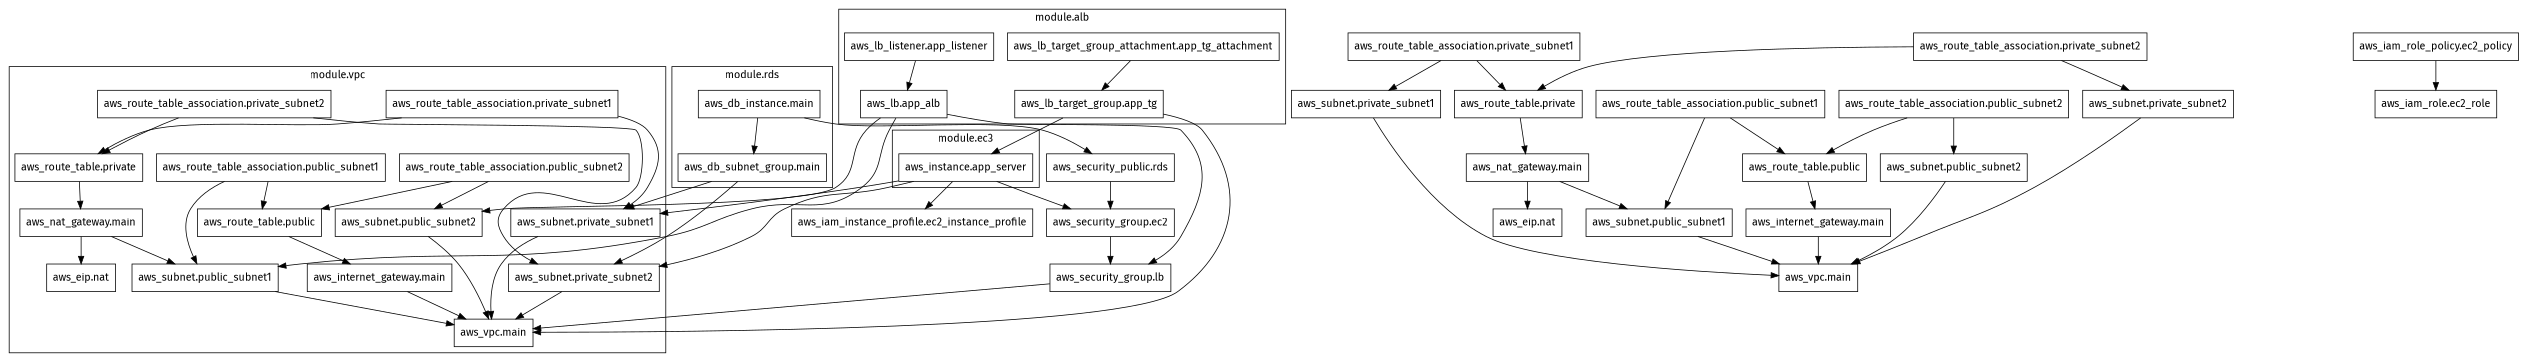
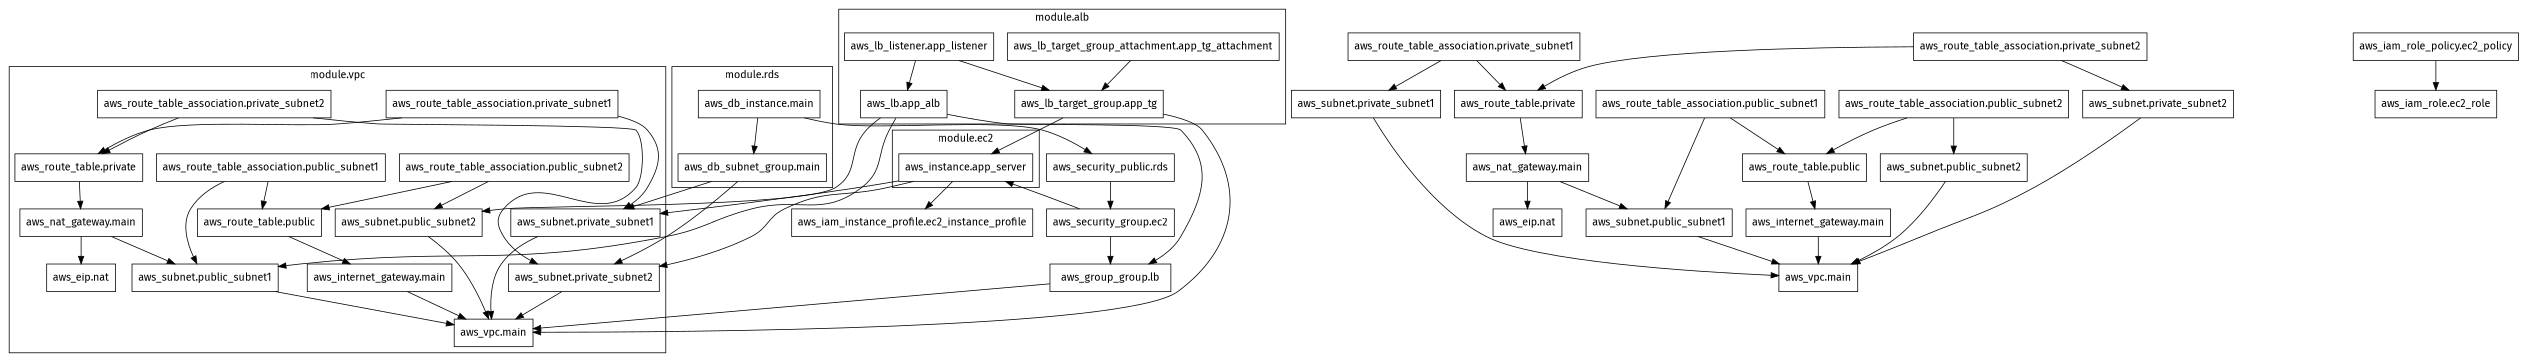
  digraph {
    fontname="Fira Sans"
    rankdir=TB
    node [fontname="Fira Sans" shape=rect]
    edge [fontname="Fira Sans"]
    n1 [label="aws_lb.app_alb"]
    n2 [label="aws_lb_listener.app_listener"]
    n3 [label="aws_lb_target_group.app_tg"]
    n4 [label="aws_lb_target_group_attachment.app_tg_attachment"]
    n5 [label="aws_instance.app_server"]
    n6 [label="aws_db_instance.main"]
    n7 [label="aws_db_subnet_group.main"]
    n8 [label="aws_eip.nat"]
    n9 [label="aws_internet_gateway.main"]
    n10 [label="aws_nat_gateway.main"]
    n11 [label="aws_route_table.private"]
    n12 [label="aws_route_table.public"]
    n13 [label="aws_route_table_association.private_subnet1"]
    n14 [label="aws_route_table_association.private_subnet2"]
    n15 [label="aws_route_table_association.public_subnet1"]
    n16 [label="aws_route_table_association.public_subnet2"]
    n17 [label="aws_subnet.private_subnet1"]
    n18 [label="aws_subnet.private_subnet2"]
    n19 [label="aws_subnet.public_subnet1"]
    n20 [label="aws_subnet.public_subnet2"]
    n21 [label="aws_vpc.main"]
-   n22 [label="aws_security_group.lb"]
+   n22 [label="aws_group_group.lb"]
    n23 [label="aws_iam_instance_profile.ec2_instance_profile"]
    n24 [label="aws_security_group.ec2"]
    n25 [label="aws_security_public.rds"]
    n26 [label="aws_eip.nat"]
    n27 [label="aws_iam_role.ec2_role"]
    n28 [label="aws_iam_role_policy.ec2_policy"]
    n29 [label="aws_internet_gateway.main"]
    n30 [label="aws_vpc.main"]
    n31 [label="aws_nat_gateway.main"]
    n32 [label="aws_subnet.public_subnet1"]
    n33 [label="aws_route_table.private"]
    n34 [label="aws_route_table.public"]
    n35 [label="aws_route_table_association.private_subnet1"]
    n36 [label="aws_subnet.private_subnet1"]
    n37 [label="aws_route_table_association.private_subnet2"]
    n38 [label="aws_subnet.private_subnet2"]
    n39 [label="aws_route_table_association.public_subnet1"]
    n40 [label="aws_route_table_association.public_subnet2"]
    n41 [label="aws_subnet.public_subnet2"]
    subgraph cluster_1 {
      label="module.alb"
      n1
      n2
      n3
      n4
    }
    subgraph cluster_2 {
-     label="module.ec3"
+     label="module.ec2"
      n5
    }
    subgraph cluster_3 {
      label="module.rds"
      n6
      n7
    }
    subgraph cluster_4 {
      label="module.vpc"
      n8
      n9
      n10
      n11
      n12
      n13
      n14
      n15
      n16
      n17
      n18
      n19
      n20
      n21
    }
    n1 -> n19
    n1 -> n20
    n1 -> n22
    n2 -> n1
+   n2 -> n3
    n3 -> n5
    n3 -> n21
    n4 -> n3
    n5 -> n17
    n5 -> n18
    n5 -> n23
-   n5 -> n24
+   n24 -> n5
    n6 -> n7
    n6 -> n25
    n7 -> n17
    n7 -> n18
    n9 -> n21
    n10 -> n8
    n10 -> n19
    n11 -> n10
    n12 -> n9
    n13 -> n11
    n13 -> n17
    n14 -> n11
    n14 -> n18
    n15 -> n12
    n15 -> n19
    n16 -> n12
    n16 -> n20
    n17 -> n21
    n18 -> n21
    n19 -> n21
    n20 -> n21
    n22 -> n21
    n24 -> n22
    n25 -> n24
    n28 -> n27
    n29 -> n30
    n31 -> n26
    n31 -> n32
    n32 -> n30
    n33 -> n31
    n34 -> n29
    n35 -> n33
    n35 -> n36
    n36 -> n30
    n37 -> n33
    n37 -> n38
    n38 -> n30
    n39 -> n32
    n39 -> n34
    n40 -> n34
    n40 -> n41
    n41 -> n30
  }
